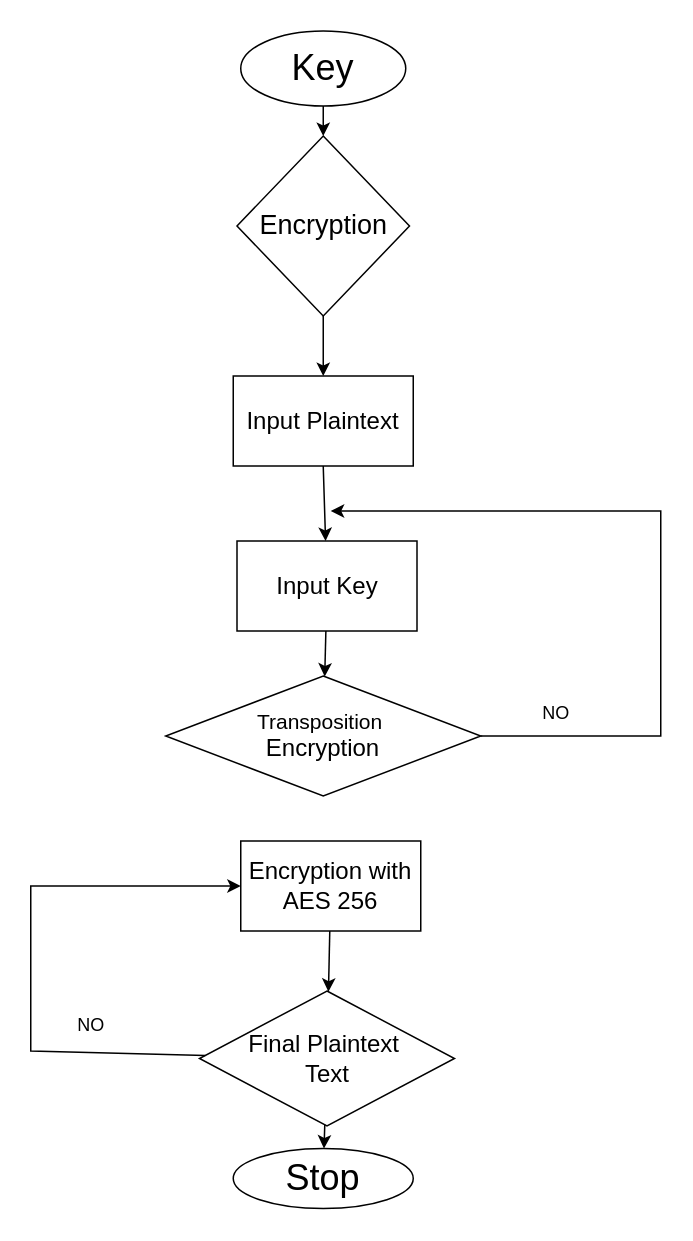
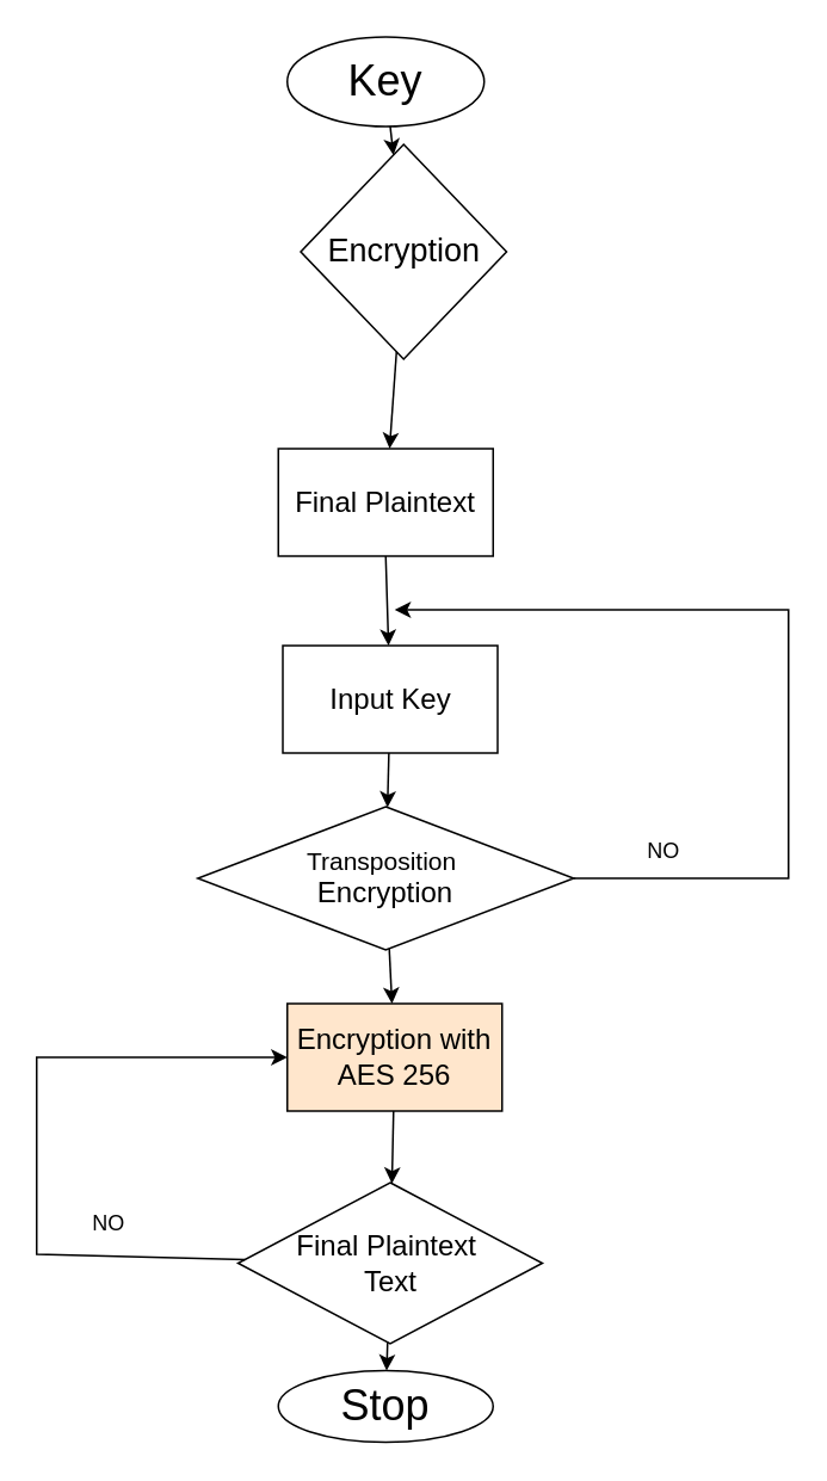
  <mxCell id="0" />
  <mxCell id="1" parent="0" />
  <mxCell id="2" value="&lt;font style=&quot;font-size: 24px;&quot;&gt;Key&lt;/font&gt;" style="ellipse;whiteSpace=wrap;html=1;" vertex="1" parent="1"><mxGeometry x="160" y="20" width="110" height="50" as="geometry" /></mxCell>
- <mxCell id="3" value="&lt;font style=&quot;font-size: 18px;&quot;&gt;Encryption&lt;/font&gt;" style="rhombus;whiteSpace=wrap;html=1;" vertex="1" parent="1"><mxGeometry x="157.5" y="90" width="115" height="120" as="geometry" /></mxCell>
- <mxCell id="4" value="&lt;font size=&quot;3&quot;&gt;Input Plaintext&lt;/font&gt;" style="rounded=0;whiteSpace=wrap;html=1;" vertex="1" parent="1"><mxGeometry x="155" y="250" width="120" height="60" as="geometry" /></mxCell>
+ <mxCell id="3" value="&lt;font style=&quot;font-size: 18px;&quot;&gt;Encryption&lt;/font&gt;" style="rhombus;whiteSpace=wrap;html=1;" vertex="1" parent="1"><mxGeometry x="167.5" y="80" width="115" height="120" as="geometry" /></mxCell>
+ <mxCell id="4" value="&lt;font size=&quot;3&quot;&gt;Final Plaintext&lt;/font&gt;" style="rounded=0;whiteSpace=wrap;html=1;" vertex="1" parent="1"><mxGeometry x="155" y="250" width="120" height="60" as="geometry" /></mxCell>
  <mxCell id="5" value="&lt;font size=&quot;3&quot;&gt;Input Key&lt;/font&gt;" style="rounded=0;whiteSpace=wrap;html=1;" vertex="1" parent="1"><mxGeometry x="157.5" y="360" width="120" height="60" as="geometry" /></mxCell>
  <mxCell id="6" value="&lt;font style=&quot;font-size: 14px;&quot;&gt;Transposition&amp;nbsp;&lt;/font&gt;&lt;div&gt;&lt;font size=&quot;3&quot;&gt;Encryption&lt;/font&gt;&lt;/div&gt;" style="rhombus;whiteSpace=wrap;html=1;" vertex="1" parent="1"><mxGeometry x="110" y="450" width="210" height="80" as="geometry" /></mxCell>
- <mxCell id="7" value="&lt;font size=&quot;3&quot;&gt;Encryption with&lt;/font&gt;&lt;div&gt;&lt;font size=&quot;3&quot;&gt;AES 256&lt;/font&gt;&lt;/div&gt;" style="rounded=0;whiteSpace=wrap;html=1;" vertex="1" parent="1"><mxGeometry x="160" y="560" width="120" height="60" as="geometry" /></mxCell>
+ <mxCell id="7" value="&lt;font size=&quot;3&quot;&gt;Encryption with&lt;/font&gt;&lt;div&gt;&lt;font size=&quot;3&quot;&gt;AES 256&lt;/font&gt;&lt;/div&gt;" style="rounded=0;whiteSpace=wrap;html=1;fillColor=#ffe6cc;" vertex="1" parent="1"><mxGeometry x="160" y="560" width="120" height="60" as="geometry" /></mxCell>
  <mxCell id="8" value="&lt;font size=&quot;3&quot;&gt;Final Plaintext&amp;nbsp;&lt;/font&gt;&lt;div&gt;&lt;font size=&quot;3&quot;&gt;Text&lt;/font&gt;&lt;/div&gt;" style="rhombus;whiteSpace=wrap;html=1;" vertex="1" parent="1"><mxGeometry x="132.5" y="660" width="170" height="90" as="geometry" /></mxCell>
  <mxCell id="9" value="&lt;font style=&quot;font-size: 24px;&quot;&gt;Stop&lt;/font&gt;" style="ellipse;whiteSpace=wrap;html=1;" vertex="1" parent="1"><mxGeometry x="155" y="765" width="120" height="40" as="geometry" /></mxCell>
  <mxCell id="10" value="" style="endArrow=classic;html=1;rounded=0;" edge="1" parent="1" source="2" target="3"><mxGeometry width="50" height="50" relative="1" as="geometry"><mxPoint x="180" y="420" as="sourcePoint" /><mxPoint x="230" y="370" as="targetPoint" /></mxGeometry></mxCell>
  <mxCell id="11" value="" style="endArrow=classic;html=1;rounded=0;" edge="1" parent="1" source="3" target="4"><mxGeometry width="50" height="50" relative="1" as="geometry"><mxPoint x="225" y="80" as="sourcePoint" /><mxPoint x="225" y="100" as="targetPoint" /></mxGeometry></mxCell>
  <mxCell id="12" value="" style="endArrow=classic;html=1;rounded=0;exitX=0.5;exitY=1;exitDx=0;exitDy=0;" edge="1" parent="1" source="4" target="5"><mxGeometry width="50" height="50" relative="1" as="geometry"><mxPoint x="235" y="90" as="sourcePoint" /><mxPoint x="235" y="110" as="targetPoint" /></mxGeometry></mxCell>
  <mxCell id="13" value="" style="endArrow=classic;html=1;rounded=0;" edge="1" parent="1" source="5" target="6"><mxGeometry width="50" height="50" relative="1" as="geometry"><mxPoint x="225" y="320" as="sourcePoint" /><mxPoint x="227" y="370" as="targetPoint" /></mxGeometry></mxCell>
+ <mxCell id="14" value="" style="endArrow=classic;html=1;rounded=0;" edge="1" parent="1" source="6" target="7"><mxGeometry width="50" height="50" relative="1" as="geometry"><mxPoint x="235" y="330" as="sourcePoint" /><mxPoint x="237" y="380" as="targetPoint" /></mxGeometry></mxCell>
  <mxCell id="15" value="" style="endArrow=classic;html=1;rounded=0;" edge="1" parent="1" source="7" target="8"><mxGeometry width="50" height="50" relative="1" as="geometry"><mxPoint x="245" y="340" as="sourcePoint" /><mxPoint x="247" y="390" as="targetPoint" /></mxGeometry></mxCell>
  <mxCell id="16" value="" style="endArrow=classic;html=1;rounded=0;" edge="1" parent="1" source="8" target="9"><mxGeometry width="50" height="50" relative="1" as="geometry"><mxPoint x="255" y="350" as="sourcePoint" /><mxPoint x="257" y="400" as="targetPoint" /></mxGeometry></mxCell>
  <mxCell id="17" value="" style="endArrow=classic;html=1;rounded=0;entryX=0;entryY=0.5;entryDx=0;entryDy=0;" edge="1" parent="1" source="8" target="7"><mxGeometry width="50" height="50" relative="1" as="geometry"><mxPoint x="80" y="690" as="sourcePoint" /><mxPoint x="30" y="530" as="targetPoint" /><Array as="points"><mxPoint x="20" y="700" /><mxPoint x="20" y="590" /></Array></mxGeometry></mxCell>
  <mxCell id="18" value="" style="endArrow=classic;html=1;rounded=0;" edge="1" parent="1" source="6"><mxGeometry width="50" height="50" relative="1" as="geometry"><mxPoint x="556" y="420" as="sourcePoint" /><mxPoint x="220" y="340" as="targetPoint" /><Array as="points"><mxPoint x="440" y="490" /><mxPoint x="440" y="340" /></Array></mxGeometry></mxCell>
  <mxCell id="19" value="NO" style="text;html=1;align=center;verticalAlign=middle;resizable=0;points=[];autosize=1;strokeColor=none;fillColor=none;" vertex="1" parent="1"><mxGeometry x="350" y="460" width="40" height="30" as="geometry" /></mxCell>
  <mxCell id="20" value="NO" style="text;html=1;align=center;verticalAlign=middle;resizable=0;points=[];autosize=1;strokeColor=none;fillColor=none;" vertex="1" parent="1"><mxGeometry x="40" y="668" width="40" height="30" as="geometry" /></mxCell>
